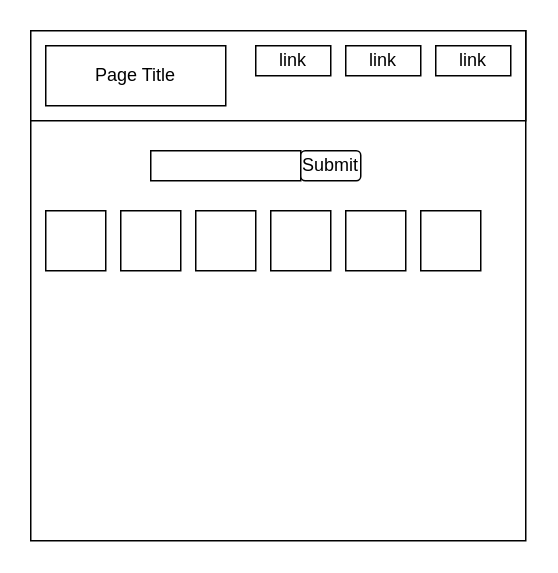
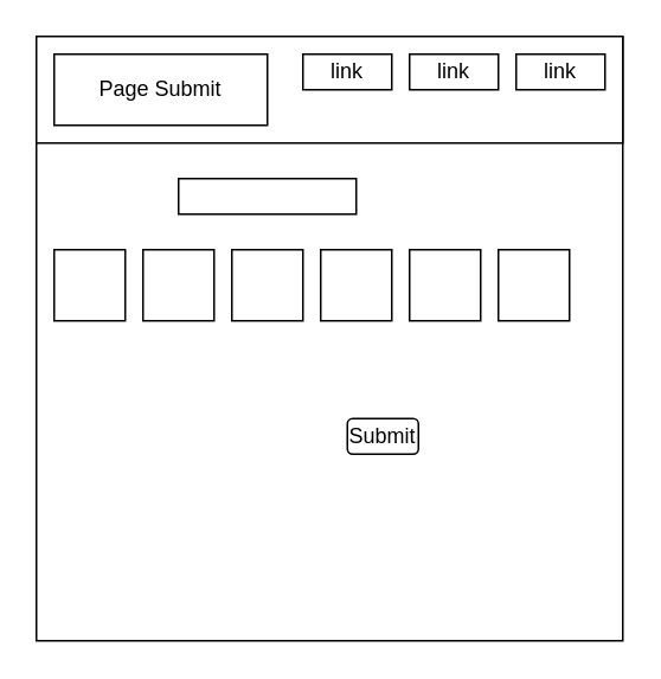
  <mxCell id="0" />
  <mxCell id="1" parent="0" />
  <mxCell id="2" value="" style="rounded=0;whiteSpace=wrap;html=1;" vertex="1" parent="1"><mxGeometry x="20" y="20" width="330" height="340" as="geometry" /></mxCell>
  <mxCell id="3" value="" style="rounded=0;whiteSpace=wrap;html=1;" vertex="1" parent="1"><mxGeometry x="20" y="20" width="330" height="60" as="geometry" /></mxCell>
- <mxCell id="4" value="Page Title" style="rounded=0;whiteSpace=wrap;html=1;" vertex="1" parent="1"><mxGeometry x="30" y="30" width="120" height="40" as="geometry" /></mxCell>
+ <mxCell id="4" value="Page Submit" style="rounded=0;whiteSpace=wrap;html=1;" vertex="1" parent="1"><mxGeometry x="30" y="30" width="120" height="40" as="geometry" /></mxCell>
  <mxCell id="5" value="link" style="rounded=0;whiteSpace=wrap;html=1;" vertex="1" parent="1"><mxGeometry x="170" y="30" width="50" height="20" as="geometry" /></mxCell>
  <mxCell id="6" value="link" style="rounded=0;whiteSpace=wrap;html=1;" vertex="1" parent="1"><mxGeometry x="290" y="30" width="50" height="20" as="geometry" /></mxCell>
  <mxCell id="7" value="link" style="rounded=0;whiteSpace=wrap;html=1;" vertex="1" parent="1"><mxGeometry x="230" y="30" width="50" height="20" as="geometry" /></mxCell>
  <mxCell id="8" value="" style="rounded=0;whiteSpace=wrap;html=1;" vertex="1" parent="1"><mxGeometry x="100" y="100" width="100" height="20" as="geometry" /></mxCell>
- <mxCell id="9" value="Submit" style="rounded=1;whiteSpace=wrap;html=1;" vertex="1" parent="1"><mxGeometry x="200" y="100" width="40" height="20" as="geometry" /></mxCell>
+ <mxCell id="9" value="Submit" style="rounded=1;whiteSpace=wrap;html=1;" vertex="1" parent="1"><mxGeometry x="195" y="235" width="40" height="20" as="geometry" /></mxCell>
  <mxCell id="10" value="" style="rounded=0;whiteSpace=wrap;html=1;" vertex="1" parent="1"><mxGeometry x="30" y="140" width="40" height="40" as="geometry" /></mxCell>
  <mxCell id="11" value="" style="rounded=0;whiteSpace=wrap;html=1;" vertex="1" parent="1"><mxGeometry x="80" y="140" width="40" height="40" as="geometry" /></mxCell>
  <mxCell id="12" value="" style="rounded=0;whiteSpace=wrap;html=1;" vertex="1" parent="1"><mxGeometry x="230" y="140" width="40" height="40" as="geometry" /></mxCell>
  <mxCell id="13" value="" style="rounded=0;whiteSpace=wrap;html=1;" vertex="1" parent="1"><mxGeometry x="130" y="140" width="40" height="40" as="geometry" /></mxCell>
  <mxCell id="14" value="" style="rounded=0;whiteSpace=wrap;html=1;" vertex="1" parent="1"><mxGeometry x="180" y="140" width="40" height="40" as="geometry" /></mxCell>
  <mxCell id="15" value="" style="rounded=0;whiteSpace=wrap;html=1;" vertex="1" parent="1"><mxGeometry x="280" y="140" width="40" height="40" as="geometry" /></mxCell>
